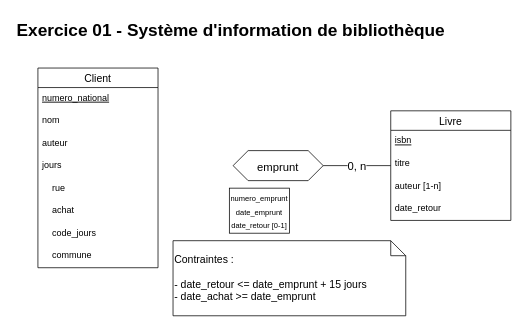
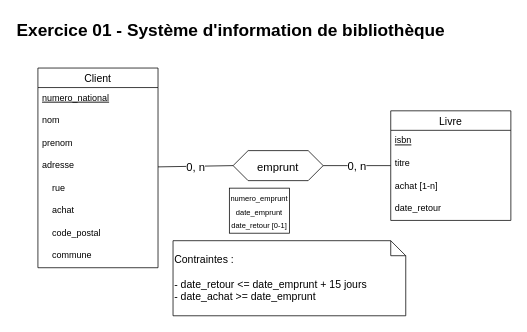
  <mxCell id="0" />
  <mxCell id="1" parent="0" />
  <mxCell id="2" value="&lt;div style=&quot;font-size: 23px&quot;&gt;&lt;font style=&quot;font-size: 23px&quot;&gt;Exercice 01 - Système d'information de bibliothèque&lt;/font&gt;&lt;/div&gt;" style="text;strokeColor=none;fillColor=none;html=1;fontSize=24;fontStyle=1;verticalAlign=middle;align=left;rounded=0;glass=0;" vertex="1" parent="1"><mxGeometry x="20" y="20" width="580" height="40" as="geometry" /></mxCell>
  <mxCell id="3" value="Client" style="swimlane;fontStyle=0;childLayout=stackLayout;horizontal=1;startSize=26;horizontalStack=0;resizeParent=1;resizeParentMax=0;resizeLast=0;collapsible=1;marginBottom=0;align=center;fontSize=14;rounded=0;glass=0;strokeColor=default;" vertex="1" parent="1"><mxGeometry x="50" y="90" width="160" height="266" as="geometry" /></mxCell>
  <mxCell id="4" value="numero_national" style="text;strokeColor=none;fillColor=none;spacingLeft=4;spacingRight=4;overflow=hidden;rotatable=0;points=[[0,0.5],[1,0.5]];portConstraint=eastwest;fontSize=12;rounded=0;glass=0;fontStyle=4" vertex="1" parent="3"><mxGeometry y="26" width="160" height="30" as="geometry" /></mxCell>
  <mxCell id="5" value="nom" style="text;strokeColor=none;fillColor=none;spacingLeft=4;spacingRight=4;overflow=hidden;rotatable=0;points=[[0,0.5],[1,0.5]];portConstraint=eastwest;fontSize=12;rounded=0;glass=0;" vertex="1" parent="3"><mxGeometry y="56" width="160" height="30" as="geometry" /></mxCell>
- <mxCell id="6" value="auteur" style="text;strokeColor=none;fillColor=none;spacingLeft=4;spacingRight=4;overflow=hidden;rotatable=0;points=[[0,0.5],[1,0.5]];portConstraint=eastwest;fontSize=12;rounded=0;glass=0;" vertex="1" parent="3"><mxGeometry y="86" width="160" height="30" as="geometry" /></mxCell>
- <mxCell id="7" value="jours" style="text;strokeColor=none;fillColor=none;spacingLeft=4;spacingRight=4;overflow=hidden;rotatable=0;points=[[0,0.5],[1,0.5]];portConstraint=eastwest;fontSize=12;rounded=0;glass=0;" vertex="1" parent="3"><mxGeometry y="116" width="160" height="30" as="geometry" /></mxCell>
+ <mxCell id="6" value="prenom" style="text;strokeColor=none;fillColor=none;spacingLeft=4;spacingRight=4;overflow=hidden;rotatable=0;points=[[0,0.5],[1,0.5]];portConstraint=eastwest;fontSize=12;rounded=0;glass=0;" vertex="1" parent="3"><mxGeometry y="86" width="160" height="30" as="geometry" /></mxCell>
+ <mxCell id="7" value="adresse" style="text;strokeColor=none;fillColor=none;spacingLeft=4;spacingRight=4;overflow=hidden;rotatable=0;points=[[0,0.5],[1,0.5]];portConstraint=eastwest;fontSize=12;rounded=0;glass=0;" vertex="1" parent="3"><mxGeometry y="116" width="160" height="30" as="geometry" /></mxCell>
  <mxCell id="8" value="    rue" style="text;strokeColor=none;fillColor=none;spacingLeft=4;spacingRight=4;overflow=hidden;rotatable=0;points=[[0,0.5],[1,0.5]];portConstraint=eastwest;fontSize=12;rounded=0;glass=0;" vertex="1" parent="3"><mxGeometry y="146" width="160" height="30" as="geometry" /></mxCell>
  <mxCell id="9" value="    achat" style="text;strokeColor=none;fillColor=none;spacingLeft=4;spacingRight=4;overflow=hidden;rotatable=0;points=[[0,0.5],[1,0.5]];portConstraint=eastwest;fontSize=12;rounded=0;glass=0;" vertex="1" parent="3"><mxGeometry y="176" width="160" height="30" as="geometry" /></mxCell>
- <mxCell id="10" value="    code_jours" style="text;strokeColor=none;fillColor=none;spacingLeft=4;spacingRight=4;overflow=hidden;rotatable=0;points=[[0,0.5],[1,0.5]];portConstraint=eastwest;fontSize=12;rounded=0;glass=0;" vertex="1" parent="3"><mxGeometry y="206" width="160" height="30" as="geometry" /></mxCell>
+ <mxCell id="10" value="    code_postal" style="text;strokeColor=none;fillColor=none;spacingLeft=4;spacingRight=4;overflow=hidden;rotatable=0;points=[[0,0.5],[1,0.5]];portConstraint=eastwest;fontSize=12;rounded=0;glass=0;" vertex="1" parent="3"><mxGeometry y="206" width="160" height="30" as="geometry" /></mxCell>
  <mxCell id="11" value="    commune" style="text;strokeColor=none;fillColor=none;spacingLeft=4;spacingRight=4;overflow=hidden;rotatable=0;points=[[0,0.5],[1,0.5]];portConstraint=eastwest;fontSize=12;rounded=0;glass=0;" vertex="1" parent="3"><mxGeometry y="236" width="160" height="30" as="geometry" /></mxCell>
  <mxCell id="12" value="Livre" style="swimlane;fontStyle=0;childLayout=stackLayout;horizontal=1;startSize=26;horizontalStack=0;resizeParent=1;resizeParentMax=0;resizeLast=0;collapsible=1;marginBottom=0;align=center;fontSize=14;rounded=0;glass=0;strokeColor=default;" vertex="1" parent="1"><mxGeometry x="520" y="147" width="160" height="146" as="geometry" /></mxCell>
  <mxCell id="13" value="isbn" style="text;strokeColor=none;fillColor=none;spacingLeft=4;spacingRight=4;overflow=hidden;rotatable=0;points=[[0,0.5],[1,0.5]];portConstraint=eastwest;fontSize=12;rounded=0;glass=0;fontStyle=4" vertex="1" parent="12"><mxGeometry y="26" width="160" height="30" as="geometry" /></mxCell>
  <mxCell id="14" value="titre" style="text;strokeColor=none;fillColor=none;spacingLeft=4;spacingRight=4;overflow=hidden;rotatable=0;points=[[0,0.5],[1,0.5]];portConstraint=eastwest;fontSize=12;rounded=0;glass=0;" vertex="1" parent="12"><mxGeometry y="56" width="160" height="30" as="geometry" /></mxCell>
- <mxCell id="15" value="auteur [1-n]" style="text;strokeColor=none;fillColor=none;spacingLeft=4;spacingRight=4;overflow=hidden;rotatable=0;points=[[0,0.5],[1,0.5]];portConstraint=eastwest;fontSize=12;rounded=0;glass=0;" vertex="1" parent="12"><mxGeometry y="86" width="160" height="30" as="geometry" /></mxCell>
+ <mxCell id="15" value="achat [1-n]" style="text;strokeColor=none;fillColor=none;spacingLeft=4;spacingRight=4;overflow=hidden;rotatable=0;points=[[0,0.5],[1,0.5]];portConstraint=eastwest;fontSize=12;rounded=0;glass=0;" vertex="1" parent="12"><mxGeometry y="86" width="160" height="30" as="geometry" /></mxCell>
  <mxCell id="16" value="date_retour" style="text;strokeColor=none;fillColor=none;spacingLeft=4;spacingRight=4;overflow=hidden;rotatable=0;points=[[0,0.5],[1,0.5]];portConstraint=eastwest;fontSize=12;rounded=0;glass=0;" vertex="1" parent="12"><mxGeometry y="116" width="160" height="30" as="geometry" /></mxCell>
+ <mxCell id="17" value="0, n" style="edgeStyle=none;html=1;exitX=0;exitY=0.5;exitDx=0;exitDy=0;fontSize=15;endArrow=none;endFill=0;" edge="1" parent="1" source="19" target="3"><mxGeometry relative="1" as="geometry" /></mxCell>
  <mxCell id="18" value="0, n" style="edgeStyle=none;shape=connector;rounded=1;html=1;exitX=1;exitY=0.5;exitDx=0;exitDy=0;labelBackgroundColor=default;fontFamily=Helvetica;fontSize=15;fontColor=default;endArrow=none;endFill=0;strokeColor=default;" edge="1" parent="1" source="19" target="12"><mxGeometry relative="1" as="geometry" /></mxCell>
  <mxCell id="19" value="&lt;font style=&quot;font-size: 15px&quot;&gt;emprunt&lt;/font&gt;" style="shape=hexagon;perimeter=hexagonPerimeter2;whiteSpace=wrap;html=1;fixedSize=1;rounded=0;glass=0;fontSize=23;strokeColor=default;verticalAlign=middle;size=20;horizontal=1;labelPosition=center;verticalLabelPosition=middle;align=center;" vertex="1" parent="1"><mxGeometry x="310" y="200" width="120" height="40" as="geometry" /></mxCell>
  <mxCell id="20" value="&lt;font size=&quot;1&quot;&gt;numero_emprunt&lt;br&gt;date_emprunt&lt;br&gt;date_retour [0-1]&lt;br&gt;&lt;/font&gt;" style="rounded=0;whiteSpace=wrap;html=1;glass=0;fontFamily=Helvetica;fontSize=15;fontColor=default;strokeColor=default;" vertex="1" parent="1"><mxGeometry x="305" y="250" width="80" height="60" as="geometry" /></mxCell>
  <mxCell id="21" value="Contraintes :&lt;br&gt;&lt;br&gt;- date_retour &amp;lt;= date_emprunt + 15 jours&lt;br&gt;- date_achat &amp;gt;= date_emprunt" style="shape=note;size=20;whiteSpace=wrap;html=1;glass=0;fontFamily=Helvetica;fontSize=14;fontColor=default;strokeColor=default;align=left;" vertex="1" parent="1"><mxGeometry x="230" y="320" width="310" height="100" as="geometry" /></mxCell>
